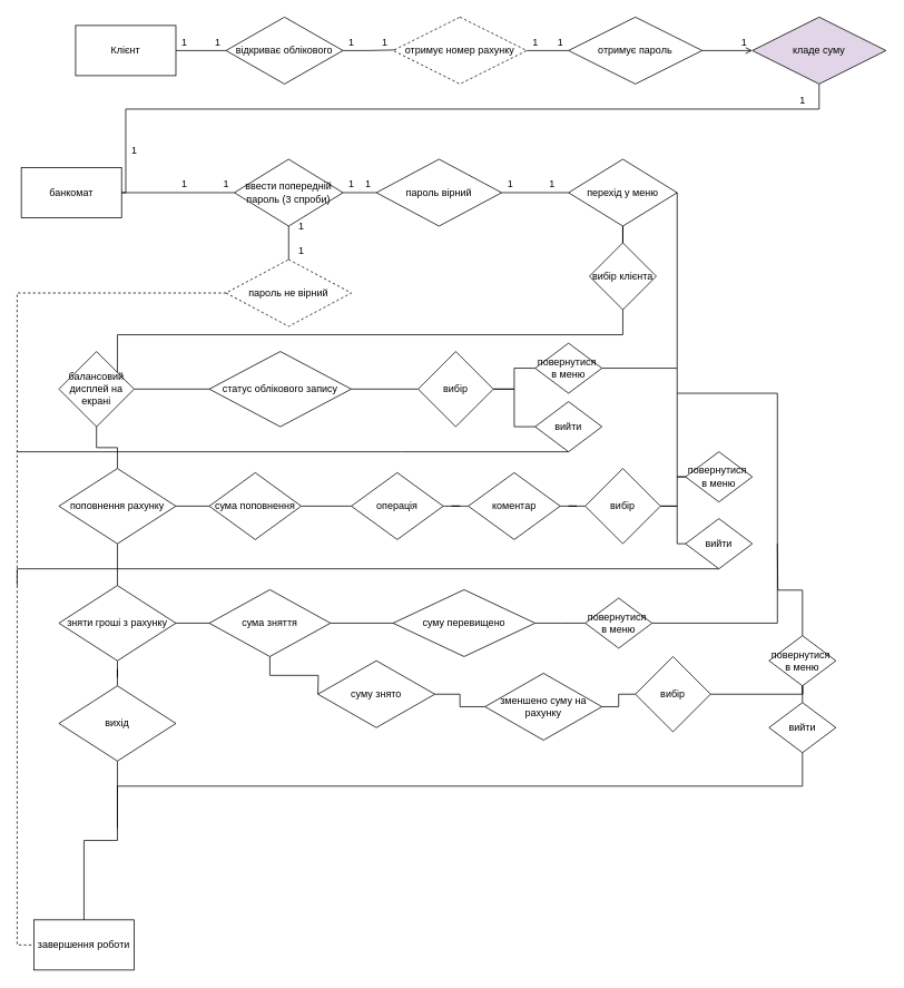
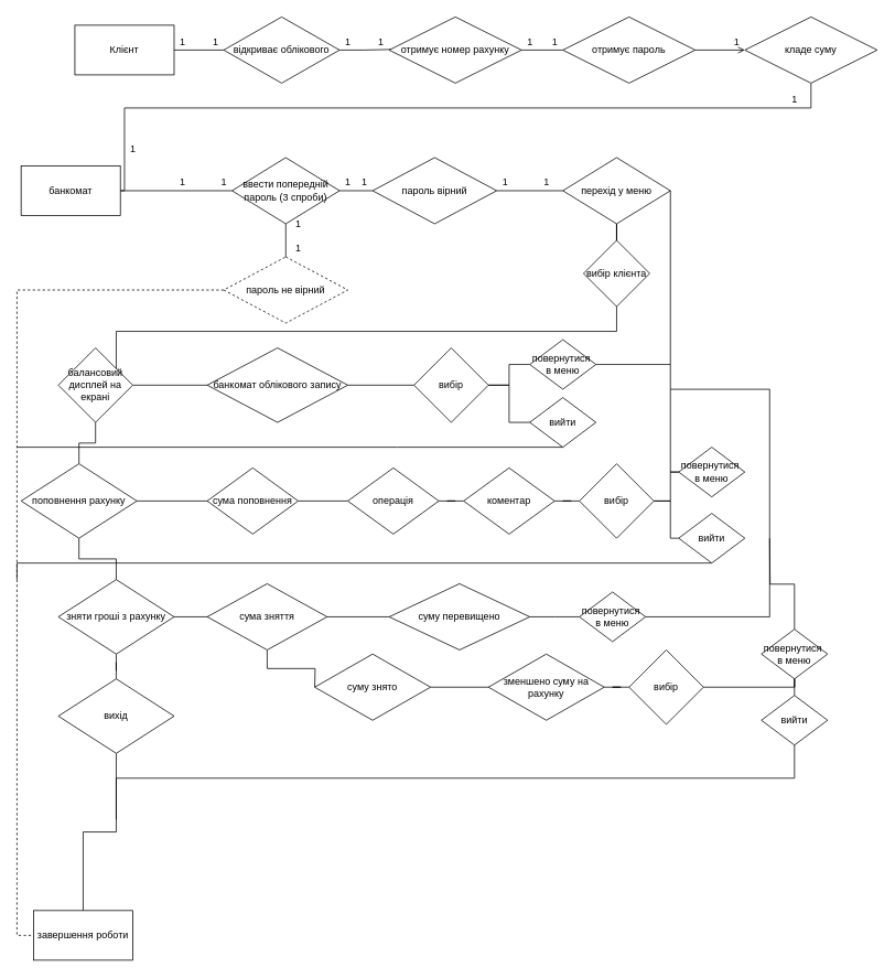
  <mxCell id="0" />
  <mxCell id="1" parent="0" />
  <mxCell id="2" style="edgeStyle=orthogonalEdgeStyle;rounded=0;orthogonalLoop=1;jettySize=auto;html=1;entryX=0;entryY=0.5;entryDx=0;entryDy=0;endArrow=none;endFill=0;" parent="1" source="3" target="5" edge="1"><mxGeometry relative="1" as="geometry" /></mxCell>
  <mxCell id="3" value="Клієнт" style="rounded=0;whiteSpace=wrap;html=1;" parent="1" vertex="1"><mxGeometry x="90" y="30" width="120" height="60" as="geometry" /></mxCell>
  <mxCell id="4" style="edgeStyle=orthogonalEdgeStyle;rounded=0;orthogonalLoop=1;jettySize=auto;html=1;entryX=0.028;entryY=0.49;entryDx=0;entryDy=0;entryPerimeter=0;endArrow=none;endFill=0;" parent="1" source="5" target="9" edge="1"><mxGeometry relative="1" as="geometry" /></mxCell>
  <mxCell id="5" value="відкриває облікового" style="rhombus;whiteSpace=wrap;html=1;" parent="1" vertex="1"><mxGeometry x="270" y="20" width="140" height="80" as="geometry" /></mxCell>
  <mxCell id="6" value="1" style="text;html=1;align=center;verticalAlign=middle;resizable=0;points=[];autosize=1;strokeColor=none;fillColor=none;" parent="1" vertex="1"><mxGeometry x="210" y="40" width="20" height="20" as="geometry" /></mxCell>
  <mxCell id="7" value="1" style="text;html=1;align=center;verticalAlign=middle;resizable=0;points=[];autosize=1;strokeColor=none;fillColor=none;" parent="1" vertex="1"><mxGeometry x="250" y="40" width="20" height="20" as="geometry" /></mxCell>
  <mxCell id="8" style="edgeStyle=orthogonalEdgeStyle;rounded=0;orthogonalLoop=1;jettySize=auto;html=1;entryX=0;entryY=0.5;entryDx=0;entryDy=0;endArrow=none;endFill=0;" parent="1" source="9" target="13" edge="1"><mxGeometry relative="1" as="geometry" /></mxCell>
- <mxCell id="9" value="отримує номер рахунку" style="rhombus;whiteSpace=wrap;html=1;dashed=1;" parent="1" vertex="1"><mxGeometry x="470" y="20" width="160" height="80" as="geometry" /></mxCell>
+ <mxCell id="9" value="отримує номер рахунку" style="rhombus;whiteSpace=wrap;html=1;" parent="1" vertex="1"><mxGeometry x="470" y="20" width="160" height="80" as="geometry" /></mxCell>
  <mxCell id="10" value="1" style="text;html=1;align=center;verticalAlign=middle;resizable=0;points=[];autosize=1;strokeColor=none;fillColor=none;" parent="1" vertex="1"><mxGeometry x="410" y="40" width="20" height="20" as="geometry" /></mxCell>
  <mxCell id="11" value="1" style="text;html=1;align=center;verticalAlign=middle;resizable=0;points=[];autosize=1;strokeColor=none;fillColor=none;" parent="1" vertex="1"><mxGeometry x="450" y="40" width="20" height="20" as="geometry" /></mxCell>
  <mxCell id="12" style="edgeStyle=orthogonalEdgeStyle;rounded=0;orthogonalLoop=1;jettySize=auto;html=1;entryX=0;entryY=0.5;entryDx=0;entryDy=0;endArrow=open;endFill=0;" parent="1" source="13" target="15" edge="1"><mxGeometry relative="1" as="geometry" /></mxCell>
  <mxCell id="13" value="отримує пароль" style="rhombus;whiteSpace=wrap;html=1;" parent="1" vertex="1"><mxGeometry x="680" y="20" width="160" height="80" as="geometry" /></mxCell>
  <mxCell id="14" style="edgeStyle=orthogonalEdgeStyle;rounded=0;orthogonalLoop=1;jettySize=auto;html=1;endArrow=none;endFill=0;" parent="1" source="15" target="21" edge="1"><mxGeometry relative="1" as="geometry"><Array as="points"><mxPoint x="980" y="130" /><mxPoint x="150" y="130" /></Array></mxGeometry></mxCell>
- <mxCell id="15" value="кладе суму" style="rhombus;whiteSpace=wrap;html=1;fillColor=#e1d5e7;" parent="1" vertex="1"><mxGeometry x="900" y="20" width="160" height="80" as="geometry" /></mxCell>
+ <mxCell id="15" value="кладе суму" style="rhombus;whiteSpace=wrap;html=1;" parent="1" vertex="1"><mxGeometry x="900" y="20" width="160" height="80" as="geometry" /></mxCell>
  <mxCell id="16" value="1" style="text;html=1;align=center;verticalAlign=middle;resizable=0;points=[];autosize=1;strokeColor=none;fillColor=none;" parent="1" vertex="1"><mxGeometry x="630" y="40" width="20" height="20" as="geometry" /></mxCell>
  <mxCell id="17" value="1" style="text;html=1;align=center;verticalAlign=middle;resizable=0;points=[];autosize=1;strokeColor=none;fillColor=none;" parent="1" vertex="1"><mxGeometry x="660" y="40" width="20" height="20" as="geometry" /></mxCell>
  <mxCell id="18" value="1" style="text;html=1;align=center;verticalAlign=middle;resizable=0;points=[];autosize=1;strokeColor=none;fillColor=none;" parent="1" vertex="1"><mxGeometry x="150" y="170" width="20" height="20" as="geometry" /></mxCell>
  <mxCell id="19" value="1" style="text;html=1;align=center;verticalAlign=middle;resizable=0;points=[];autosize=1;strokeColor=none;fillColor=none;" parent="1" vertex="1"><mxGeometry x="880" y="40" width="20" height="20" as="geometry" /></mxCell>
  <mxCell id="20" style="edgeStyle=orthogonalEdgeStyle;rounded=0;orthogonalLoop=1;jettySize=auto;html=1;endArrow=none;endFill=0;" parent="1" source="21" target="25" edge="1"><mxGeometry relative="1" as="geometry" /></mxCell>
  <mxCell id="21" value="банкомат" style="rounded=0;whiteSpace=wrap;html=1;" parent="1" vertex="1"><mxGeometry x="25" y="200" width="120" height="60" as="geometry" /></mxCell>
  <mxCell id="22" value="1" style="text;html=1;align=center;verticalAlign=middle;resizable=0;points=[];autosize=1;strokeColor=none;fillColor=none;" parent="1" vertex="1"><mxGeometry x="950" y="110" width="20" height="20" as="geometry" /></mxCell>
  <mxCell id="23" style="edgeStyle=orthogonalEdgeStyle;rounded=0;orthogonalLoop=1;jettySize=auto;html=1;entryX=0;entryY=0.5;entryDx=0;entryDy=0;endArrow=none;endFill=0;" parent="1" source="25" target="29" edge="1"><mxGeometry relative="1" as="geometry" /></mxCell>
  <mxCell id="24" style="edgeStyle=orthogonalEdgeStyle;rounded=0;orthogonalLoop=1;jettySize=auto;html=1;entryX=0.5;entryY=0;entryDx=0;entryDy=0;endArrow=none;endFill=0;" parent="1" source="25" target="31" edge="1"><mxGeometry relative="1" as="geometry" /></mxCell>
  <mxCell id="25" value="ввести попередній пароль (3 спроби)" style="rhombus;whiteSpace=wrap;html=1;" parent="1" vertex="1"><mxGeometry x="280" y="190" width="130" height="80" as="geometry" /></mxCell>
  <mxCell id="26" value="1" style="text;html=1;align=center;verticalAlign=middle;resizable=0;points=[];autosize=1;strokeColor=none;fillColor=none;" parent="1" vertex="1"><mxGeometry x="210" y="210" width="20" height="20" as="geometry" /></mxCell>
  <mxCell id="27" value="1" style="text;html=1;align=center;verticalAlign=middle;resizable=0;points=[];autosize=1;strokeColor=none;fillColor=none;" parent="1" vertex="1"><mxGeometry x="260" y="210" width="20" height="20" as="geometry" /></mxCell>
  <mxCell id="28" style="edgeStyle=orthogonalEdgeStyle;rounded=0;orthogonalLoop=1;jettySize=auto;html=1;entryX=0;entryY=0.5;entryDx=0;entryDy=0;endArrow=none;endFill=0;" parent="1" source="29" target="35" edge="1"><mxGeometry relative="1" as="geometry" /></mxCell>
  <mxCell id="29" value="пароль вірний" style="rhombus;whiteSpace=wrap;html=1;" parent="1" vertex="1"><mxGeometry x="450" y="190" width="150" height="80" as="geometry" /></mxCell>
  <mxCell id="30" style="edgeStyle=orthogonalEdgeStyle;rounded=0;orthogonalLoop=1;jettySize=auto;html=1;entryX=0;entryY=0.5;entryDx=0;entryDy=0;endArrow=none;endFill=0;dashed=1;" parent="1" source="31" target="34" edge="1"><mxGeometry relative="1" as="geometry" /></mxCell>
  <mxCell id="31" value="пароль не вірний" style="rhombus;whiteSpace=wrap;html=1;dashed=1;" parent="1" vertex="1"><mxGeometry x="270" y="310" width="150" height="80" as="geometry" /></mxCell>
  <mxCell id="32" value="1" style="text;html=1;align=center;verticalAlign=middle;resizable=0;points=[];autosize=1;strokeColor=none;fillColor=none;" parent="1" vertex="1"><mxGeometry x="350" y="260" width="20" height="20" as="geometry" /></mxCell>
  <mxCell id="33" value="1" style="text;html=1;align=center;verticalAlign=middle;resizable=0;points=[];autosize=1;strokeColor=none;fillColor=none;" parent="1" vertex="1"><mxGeometry x="350" y="290" width="20" height="20" as="geometry" /></mxCell>
  <mxCell id="34" value="завершення роботи" style="rounded=0;whiteSpace=wrap;html=1;" parent="1" vertex="1"><mxGeometry x="40" y="1100" width="120" height="60" as="geometry" /></mxCell>
  <mxCell id="35" value="перехід у меню" style="rhombus;whiteSpace=wrap;html=1;" parent="1" vertex="1"><mxGeometry x="680" y="190" width="130" height="80" as="geometry" /></mxCell>
  <mxCell id="36" value="1" style="text;html=1;align=center;verticalAlign=middle;resizable=0;points=[];autosize=1;strokeColor=none;fillColor=none;" parent="1" vertex="1"><mxGeometry x="410" y="210" width="20" height="20" as="geometry" /></mxCell>
  <mxCell id="37" value="1" style="text;html=1;align=center;verticalAlign=middle;resizable=0;points=[];autosize=1;strokeColor=none;fillColor=none;" parent="1" vertex="1"><mxGeometry x="430" y="210" width="20" height="20" as="geometry" /></mxCell>
  <mxCell id="38" value="1" style="text;html=1;align=center;verticalAlign=middle;resizable=0;points=[];autosize=1;strokeColor=none;fillColor=none;" parent="1" vertex="1"><mxGeometry x="600" y="210" width="20" height="20" as="geometry" /></mxCell>
  <mxCell id="39" value="1" style="text;html=1;align=center;verticalAlign=middle;resizable=0;points=[];autosize=1;strokeColor=none;fillColor=none;" parent="1" vertex="1"><mxGeometry x="650" y="210" width="20" height="20" as="geometry" /></mxCell>
  <mxCell id="40" style="edgeStyle=orthogonalEdgeStyle;rounded=0;orthogonalLoop=1;jettySize=auto;html=1;entryX=0.5;entryY=0;entryDx=0;entryDy=0;endArrow=none;endFill=0;" parent="1" source="43" target="46" edge="1"><mxGeometry relative="1" as="geometry" /></mxCell>
  <mxCell id="41" style="edgeStyle=orthogonalEdgeStyle;rounded=0;orthogonalLoop=1;jettySize=auto;html=1;entryX=0;entryY=0.5;entryDx=0;entryDy=0;endArrow=none;endFill=0;" parent="1" source="43" target="52" edge="1"><mxGeometry relative="1" as="geometry" /></mxCell>
  <mxCell id="42" style="edgeStyle=orthogonalEdgeStyle;rounded=0;orthogonalLoop=1;jettySize=auto;html=1;entryX=0.5;entryY=1;entryDx=0;entryDy=0;endArrow=none;endFill=0;" parent="1" source="43" target="75" edge="1"><mxGeometry relative="1" as="geometry"><Array as="points"><mxPoint x="140" y="400" /><mxPoint x="745" y="400" /></Array></mxGeometry></mxCell>
  <mxCell id="43" value="балансовий дисплей на екрані" style="rhombus;whiteSpace=wrap;html=1;" parent="1" vertex="1"><mxGeometry x="70" y="420" width="90" height="90" as="geometry" /></mxCell>
  <mxCell id="44" style="edgeStyle=orthogonalEdgeStyle;rounded=0;orthogonalLoop=1;jettySize=auto;html=1;entryX=0.5;entryY=0;entryDx=0;entryDy=0;endArrow=none;endFill=0;" parent="1" source="46" target="49" edge="1"><mxGeometry relative="1" as="geometry" /></mxCell>
  <mxCell id="45" style="edgeStyle=orthogonalEdgeStyle;rounded=0;orthogonalLoop=1;jettySize=auto;html=1;entryX=0;entryY=0.5;entryDx=0;entryDy=0;endArrow=none;endFill=0;" parent="1" source="46" target="62" edge="1"><mxGeometry relative="1" as="geometry" /></mxCell>
- <mxCell id="46" value="поповнення рахунку" style="rhombus;whiteSpace=wrap;html=1;" parent="1" vertex="1"><mxGeometry x="70" y="560" width="140" height="90" as="geometry" /></mxCell>
+ <mxCell id="46" value="поповнення рахунку" style="rhombus;whiteSpace=wrap;html=1;" parent="1" vertex="1"><mxGeometry x="25" y="560" width="140" height="90" as="geometry" /></mxCell>
  <mxCell id="47" style="edgeStyle=orthogonalEdgeStyle;rounded=0;orthogonalLoop=1;jettySize=auto;html=1;entryX=0.5;entryY=0;entryDx=0;entryDy=0;endArrow=none;endFill=0;" parent="1" source="49" target="51" edge="1"><mxGeometry relative="1" as="geometry" /></mxCell>
  <mxCell id="48" style="edgeStyle=orthogonalEdgeStyle;rounded=0;orthogonalLoop=1;jettySize=auto;html=1;endArrow=none;endFill=0;" parent="1" source="49" target="78" edge="1"><mxGeometry relative="1" as="geometry" /></mxCell>
  <mxCell id="49" value="зняти гроші з рахунку" style="rhombus;whiteSpace=wrap;html=1;" parent="1" vertex="1"><mxGeometry x="70" y="700" width="140" height="90" as="geometry" /></mxCell>
  <mxCell id="50" style="edgeStyle=orthogonalEdgeStyle;rounded=0;orthogonalLoop=1;jettySize=auto;html=1;endArrow=none;endFill=0;" parent="1" source="51" target="34" edge="1"><mxGeometry relative="1" as="geometry" /></mxCell>
  <mxCell id="51" value="вихід" style="rhombus;whiteSpace=wrap;html=1;" parent="1" vertex="1"><mxGeometry x="70" y="820" width="140" height="90" as="geometry" /></mxCell>
- <mxCell id="52" value="статус облікового запису" style="rhombus;whiteSpace=wrap;html=1;" parent="1" vertex="1"><mxGeometry x="250" y="420" width="170" height="90" as="geometry" /></mxCell>
+ <mxCell id="52" value="банкомат облікового запису" style="rhombus;whiteSpace=wrap;html=1;" parent="1" vertex="1"><mxGeometry x="250" y="420" width="170" height="90" as="geometry" /></mxCell>
  <mxCell id="53" style="edgeStyle=orthogonalEdgeStyle;rounded=0;orthogonalLoop=1;jettySize=auto;html=1;entryX=0;entryY=0.5;entryDx=0;entryDy=0;endArrow=none;endFill=0;" parent="1" source="55" target="58" edge="1"><mxGeometry relative="1" as="geometry" /></mxCell>
  <mxCell id="54" style="edgeStyle=orthogonalEdgeStyle;rounded=0;orthogonalLoop=1;jettySize=auto;html=1;entryX=0;entryY=0.5;entryDx=0;entryDy=0;endArrow=none;endFill=0;" parent="1" source="55" target="60" edge="1"><mxGeometry relative="1" as="geometry" /></mxCell>
  <mxCell id="55" value="вибір" style="rhombus;whiteSpace=wrap;html=1;" parent="1" vertex="1"><mxGeometry x="500" y="420" width="90" height="90" as="geometry" /></mxCell>
  <mxCell id="56" value="" style="edgeStyle=orthogonalEdgeStyle;rounded=0;orthogonalLoop=1;jettySize=auto;html=1;endArrow=none;endFill=0;" parent="1" source="52" target="55" edge="1"><mxGeometry relative="1" as="geometry" /></mxCell>
  <mxCell id="57" style="edgeStyle=orthogonalEdgeStyle;rounded=0;orthogonalLoop=1;jettySize=auto;html=1;entryX=1;entryY=0.5;entryDx=0;entryDy=0;endArrow=none;endFill=0;" parent="1" source="58" target="35" edge="1"><mxGeometry relative="1" as="geometry"><Array as="points"><mxPoint x="810" y="440" /></Array></mxGeometry></mxCell>
  <mxCell id="58" value="повернутися&amp;nbsp; в меню" style="rhombus;whiteSpace=wrap;html=1;" parent="1" vertex="1"><mxGeometry x="640" y="410" width="80" height="60" as="geometry" /></mxCell>
  <mxCell id="59" style="edgeStyle=orthogonalEdgeStyle;rounded=0;orthogonalLoop=1;jettySize=auto;html=1;endArrow=none;endFill=0;" parent="1" source="60" edge="1"><mxGeometry relative="1" as="geometry"><mxPoint x="20" y="540" as="targetPoint" /><Array as="points"><mxPoint x="480" y="540" /><mxPoint x="480" y="540" /></Array></mxGeometry></mxCell>
  <mxCell id="60" value="вийти" style="rhombus;whiteSpace=wrap;html=1;" parent="1" vertex="1"><mxGeometry x="640" y="480" width="80" height="60" as="geometry" /></mxCell>
  <mxCell id="61" style="edgeStyle=orthogonalEdgeStyle;rounded=0;orthogonalLoop=1;jettySize=auto;html=1;endArrow=none;endFill=0;" parent="1" source="62" edge="1"><mxGeometry relative="1" as="geometry"><mxPoint x="420" y="605" as="targetPoint" /></mxGeometry></mxCell>
  <mxCell id="62" value="сума поповнення" style="rhombus;whiteSpace=wrap;html=1;" parent="1" vertex="1"><mxGeometry x="250" y="565" width="110" height="80" as="geometry" /></mxCell>
  <mxCell id="63" style="edgeStyle=orthogonalEdgeStyle;rounded=0;orthogonalLoop=1;jettySize=auto;html=1;entryX=0;entryY=0.5;entryDx=0;entryDy=0;endArrow=none;endFill=0;" parent="1" source="64" target="66" edge="1"><mxGeometry relative="1" as="geometry" /></mxCell>
  <mxCell id="64" value="операція" style="rhombus;whiteSpace=wrap;html=1;" parent="1" vertex="1"><mxGeometry x="420" y="565" width="110" height="80" as="geometry" /></mxCell>
  <mxCell id="65" style="edgeStyle=orthogonalEdgeStyle;rounded=0;orthogonalLoop=1;jettySize=auto;html=1;entryX=0;entryY=0.5;entryDx=0;entryDy=0;endArrow=none;endFill=0;" parent="1" source="66" target="69" edge="1"><mxGeometry relative="1" as="geometry" /></mxCell>
  <mxCell id="66" value="коментар" style="rhombus;whiteSpace=wrap;html=1;" parent="1" vertex="1"><mxGeometry x="560" y="565" width="110" height="80" as="geometry" /></mxCell>
  <mxCell id="67" style="edgeStyle=orthogonalEdgeStyle;rounded=0;orthogonalLoop=1;jettySize=auto;html=1;entryX=0;entryY=0.5;entryDx=0;entryDy=0;endArrow=none;endFill=0;" parent="1" source="69" target="71" edge="1"><mxGeometry relative="1" as="geometry" /></mxCell>
  <mxCell id="68" style="edgeStyle=orthogonalEdgeStyle;rounded=0;orthogonalLoop=1;jettySize=auto;html=1;entryX=0;entryY=0.5;entryDx=0;entryDy=0;endArrow=none;endFill=0;" parent="1" source="69" target="73" edge="1"><mxGeometry relative="1" as="geometry" /></mxCell>
  <mxCell id="69" value="вибір" style="rhombus;whiteSpace=wrap;html=1;" parent="1" vertex="1"><mxGeometry x="700" y="560" width="90" height="90" as="geometry" /></mxCell>
  <mxCell id="70" style="edgeStyle=orthogonalEdgeStyle;rounded=0;orthogonalLoop=1;jettySize=auto;html=1;endArrow=none;endFill=0;" parent="1" source="71" edge="1"><mxGeometry relative="1" as="geometry"><mxPoint x="810" y="440" as="targetPoint" /><Array as="points"><mxPoint x="810" y="570" /></Array></mxGeometry></mxCell>
  <mxCell id="71" value="повернутися&amp;nbsp; в меню" style="rhombus;whiteSpace=wrap;html=1;" parent="1" vertex="1"><mxGeometry x="820" y="540" width="80" height="60" as="geometry" /></mxCell>
  <mxCell id="72" style="edgeStyle=orthogonalEdgeStyle;rounded=0;orthogonalLoop=1;jettySize=auto;html=1;endArrow=none;endFill=0;" parent="1" source="73" edge="1"><mxGeometry relative="1" as="geometry"><mxPoint x="20" y="700" as="targetPoint" /><Array as="points"><mxPoint x="20" y="680" /></Array></mxGeometry></mxCell>
  <mxCell id="73" value="вийти" style="rhombus;whiteSpace=wrap;html=1;" parent="1" vertex="1"><mxGeometry x="820" y="620" width="80" height="60" as="geometry" /></mxCell>
  <mxCell id="74" style="edgeStyle=orthogonalEdgeStyle;rounded=0;orthogonalLoop=1;jettySize=auto;html=1;endArrow=none;endFill=0;" parent="1" source="75" target="35" edge="1"><mxGeometry relative="1" as="geometry" /></mxCell>
  <mxCell id="75" value="вибір клієнта" style="rhombus;whiteSpace=wrap;html=1;" parent="1" vertex="1"><mxGeometry x="705" y="290" width="80" height="80" as="geometry" /></mxCell>
  <mxCell id="76" style="edgeStyle=orthogonalEdgeStyle;rounded=0;orthogonalLoop=1;jettySize=auto;html=1;endArrow=none;endFill=0;" parent="1" source="78" edge="1"><mxGeometry relative="1" as="geometry"><mxPoint x="470" y="745" as="targetPoint" /></mxGeometry></mxCell>
  <mxCell id="77" style="edgeStyle=orthogonalEdgeStyle;rounded=0;orthogonalLoop=1;jettySize=auto;html=1;endArrow=none;endFill=0;" parent="1" source="78" edge="1"><mxGeometry relative="1" as="geometry"><mxPoint x="380" y="830" as="targetPoint" /></mxGeometry></mxCell>
  <mxCell id="78" value="сума зняття" style="rhombus;whiteSpace=wrap;html=1;" parent="1" vertex="1"><mxGeometry x="250" y="705" width="145" height="80" as="geometry" /></mxCell>
  <mxCell id="79" style="edgeStyle=orthogonalEdgeStyle;rounded=0;orthogonalLoop=1;jettySize=auto;html=1;endArrow=none;endFill=0;" parent="1" source="80" edge="1"><mxGeometry relative="1" as="geometry"><mxPoint x="700" y="745" as="targetPoint" /></mxGeometry></mxCell>
  <mxCell id="80" value="суму перевищено" style="rhombus;whiteSpace=wrap;html=1;" parent="1" vertex="1"><mxGeometry x="470" y="705" width="170" height="80" as="geometry" /></mxCell>
  <mxCell id="81" style="edgeStyle=orthogonalEdgeStyle;rounded=0;orthogonalLoop=1;jettySize=auto;html=1;endArrow=none;endFill=0;" parent="1" source="82" edge="1"><mxGeometry relative="1" as="geometry"><mxPoint x="810" y="470" as="targetPoint" /><Array as="points"><mxPoint x="930" y="745" /><mxPoint x="930" y="470" /></Array></mxGeometry></mxCell>
  <mxCell id="82" value="повернутися&amp;nbsp; в меню" style="rhombus;whiteSpace=wrap;html=1;" parent="1" vertex="1"><mxGeometry x="700" y="715" width="80" height="60" as="geometry" /></mxCell>
  <mxCell id="83" style="edgeStyle=orthogonalEdgeStyle;rounded=0;orthogonalLoop=1;jettySize=auto;html=1;entryX=0;entryY=0.5;entryDx=0;entryDy=0;endArrow=none;endFill=0;" parent="1" source="84" target="86" edge="1"><mxGeometry relative="1" as="geometry" /></mxCell>
  <mxCell id="84" value="суму знято" style="rhombus;whiteSpace=wrap;html=1;" parent="1" vertex="1"><mxGeometry x="380" y="790" width="140" height="80" as="geometry" /></mxCell>
  <mxCell id="85" style="edgeStyle=orthogonalEdgeStyle;rounded=0;orthogonalLoop=1;jettySize=auto;html=1;entryX=0;entryY=0.5;entryDx=0;entryDy=0;endArrow=none;endFill=0;" parent="1" source="86" target="90" edge="1"><mxGeometry relative="1" as="geometry" /></mxCell>
- <mxCell id="86" value="зменшено суму на рахунку" style="rhombus;whiteSpace=wrap;html=1;" parent="1" vertex="1"><mxGeometry x="580" y="805" width="140" height="80" as="geometry" /></mxCell>
+ <mxCell id="86" value="зменшено суму на рахунку" style="rhombus;whiteSpace=wrap;html=1;" parent="1" vertex="1"><mxGeometry x="590" y="790" width="140" height="80" as="geometry" /></mxCell>
  <mxCell id="87" style="edgeStyle=orthogonalEdgeStyle;rounded=0;orthogonalLoop=1;jettySize=auto;html=1;endArrow=none;endFill=0;" parent="1" source="88" edge="1"><mxGeometry relative="1" as="geometry"><mxPoint x="930" y="650" as="targetPoint" /></mxGeometry></mxCell>
  <mxCell id="88" value="повернутися&amp;nbsp; в меню" style="rhombus;whiteSpace=wrap;html=1;" parent="1" vertex="1"><mxGeometry x="920" y="760" width="80" height="60" as="geometry" /></mxCell>
  <mxCell id="89" style="edgeStyle=orthogonalEdgeStyle;rounded=0;orthogonalLoop=1;jettySize=auto;html=1;entryX=0.5;entryY=1;entryDx=0;entryDy=0;endArrow=none;endFill=0;" parent="1" source="90" target="88" edge="1"><mxGeometry relative="1" as="geometry"><Array as="points"><mxPoint x="960" y="830" /></Array></mxGeometry></mxCell>
  <mxCell id="90" value="вибір" style="rhombus;whiteSpace=wrap;html=1;" parent="1" vertex="1"><mxGeometry x="760" y="785" width="90" height="90" as="geometry" /></mxCell>
  <mxCell id="91" style="edgeStyle=orthogonalEdgeStyle;rounded=0;orthogonalLoop=1;jettySize=auto;html=1;endArrow=none;endFill=0;" parent="1" source="93" edge="1"><mxGeometry relative="1" as="geometry"><mxPoint x="960" y="830" as="targetPoint" /></mxGeometry></mxCell>
  <mxCell id="92" style="edgeStyle=orthogonalEdgeStyle;rounded=0;orthogonalLoop=1;jettySize=auto;html=1;endArrow=none;endFill=0;" parent="1" source="93" edge="1"><mxGeometry relative="1" as="geometry"><mxPoint x="140" y="990" as="targetPoint" /><Array as="points"><mxPoint x="960" y="940" /><mxPoint x="140" y="940" /></Array></mxGeometry></mxCell>
  <mxCell id="93" value="вийти" style="rhombus;whiteSpace=wrap;html=1;" parent="1" vertex="1"><mxGeometry x="920" y="840" width="80" height="60" as="geometry" /></mxCell>
